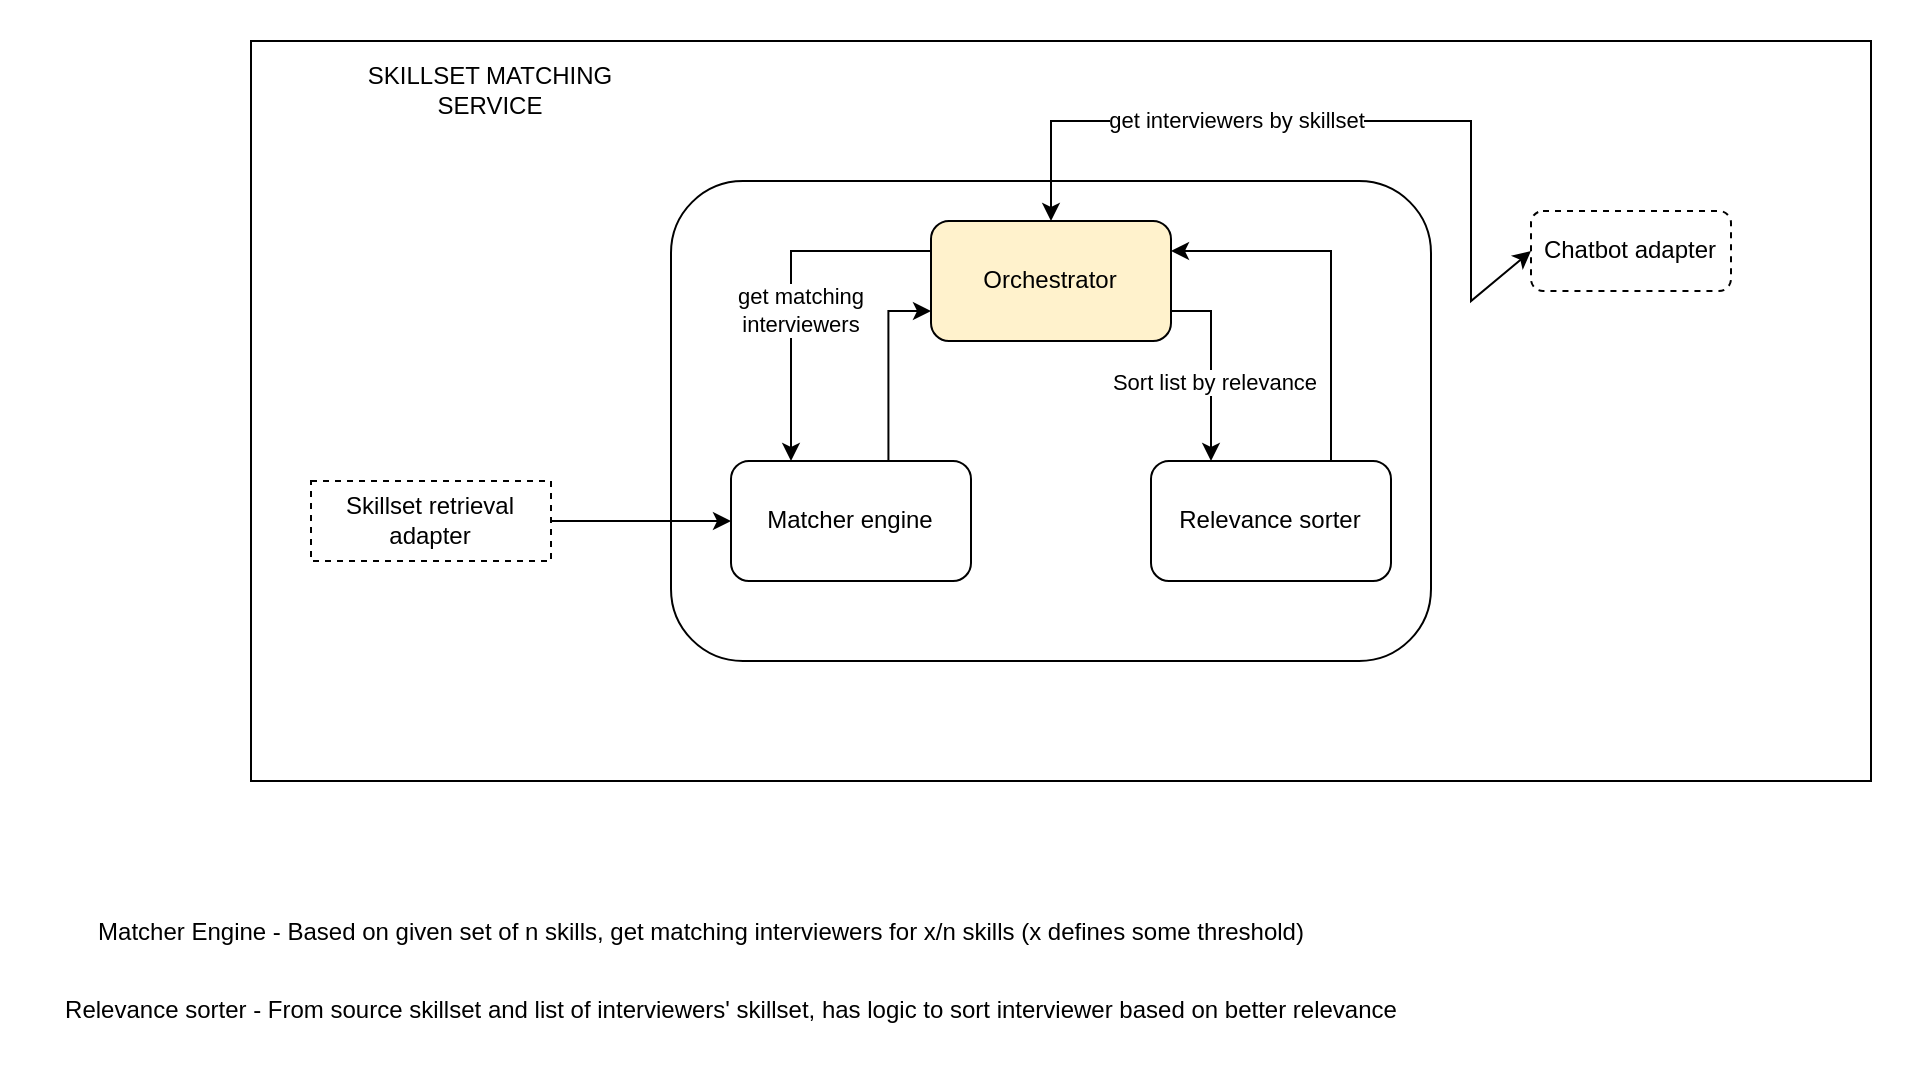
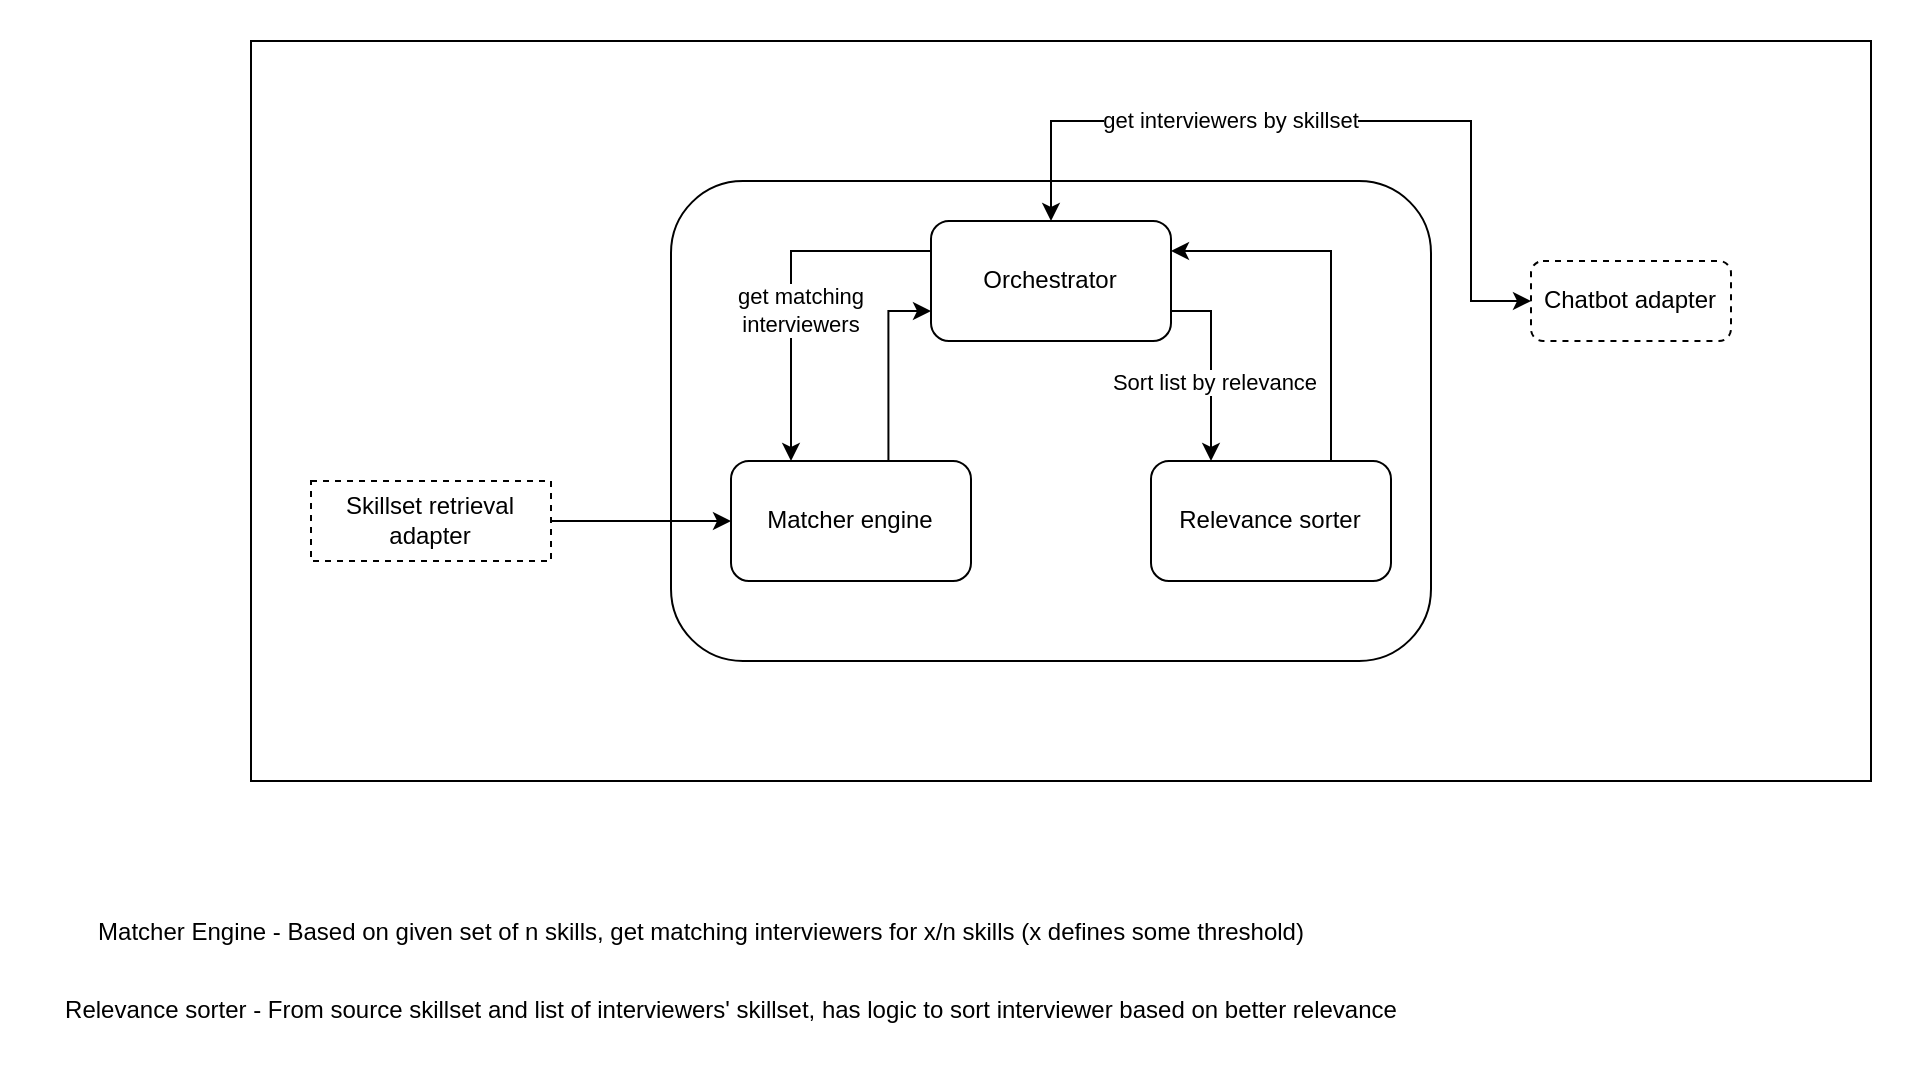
  <mxCell id="0" />
  <mxCell id="1" parent="0" />
  <mxCell id="2" value="" style="rounded=0;whiteSpace=wrap;html=1;" vertex="1" parent="1"><mxGeometry x="125" y="20" width="810" height="370" as="geometry" /></mxCell>
  <mxCell id="3" value="" style="rounded=1;whiteSpace=wrap;html=1;" vertex="1" parent="1"><mxGeometry x="335" y="90" width="380" height="240" as="geometry" /></mxCell>
  <mxCell id="4" style="edgeStyle=orthogonalEdgeStyle;rounded=0;orthogonalLoop=1;jettySize=auto;html=1;exitX=1;exitY=0.5;exitDx=0;exitDy=0;entryX=0;entryY=0.5;entryDx=0;entryDy=0;" edge="1" parent="1" source="5" target="13"><mxGeometry relative="1" as="geometry" /></mxCell>
  <mxCell id="5" value="Skillset retrieval adapter" style="whiteSpace=wrap;html=1;dashed=1;rounded=0;" vertex="1" parent="1"><mxGeometry x="155" y="240" width="120" height="40" as="geometry" /></mxCell>
- <mxCell id="6" value="Chatbot adapter" style="rounded=1;whiteSpace=wrap;html=1;dashed=1;" vertex="1" parent="1"><mxGeometry x="765" y="105" width="100" height="40" as="geometry" /></mxCell>
+ <mxCell id="6" value="Chatbot adapter" style="rounded=1;whiteSpace=wrap;html=1;dashed=1;" vertex="1" parent="1"><mxGeometry x="765" y="130" width="100" height="40" as="geometry" /></mxCell>
  <mxCell id="7" style="edgeStyle=orthogonalEdgeStyle;rounded=0;orthogonalLoop=1;jettySize=auto;html=1;exitX=0;exitY=0.25;exitDx=0;exitDy=0;entryX=0.25;entryY=0;entryDx=0;entryDy=0;" edge="1" parent="1" source="11" target="13"><mxGeometry relative="1" as="geometry" /></mxCell>
  <mxCell id="8" value="get matching&lt;div&gt;interviewers&lt;/div&gt;" style="edgeLabel;html=1;align=center;verticalAlign=middle;resizable=0;points=[];" vertex="1" connectable="0" parent="7"><mxGeometry x="0.137" y="4" relative="1" as="geometry"><mxPoint as="offset" /></mxGeometry></mxCell>
  <mxCell id="9" style="edgeStyle=orthogonalEdgeStyle;rounded=0;orthogonalLoop=1;jettySize=auto;html=1;exitX=1;exitY=0.75;exitDx=0;exitDy=0;entryX=0.25;entryY=0;entryDx=0;entryDy=0;" edge="1" parent="1" source="11" target="15"><mxGeometry relative="1" as="geometry" /></mxCell>
  <mxCell id="10" value="Sort list by relevance" style="edgeLabel;html=1;align=center;verticalAlign=middle;resizable=0;points=[];" vertex="1" connectable="0" parent="9"><mxGeometry x="-0.011" y="1" relative="1" as="geometry"><mxPoint y="8" as="offset" /></mxGeometry></mxCell>
- <mxCell id="11" value="Orchestrator" style="rounded=1;whiteSpace=wrap;html=1;fillColor=#fff2cc;" vertex="1" parent="1"><mxGeometry x="465" y="110" width="120" height="60" as="geometry" /></mxCell>
+ <mxCell id="11" value="Orchestrator" style="rounded=1;whiteSpace=wrap;html=1;" vertex="1" parent="1"><mxGeometry x="465" y="110" width="120" height="60" as="geometry" /></mxCell>
  <mxCell id="12" style="edgeStyle=orthogonalEdgeStyle;rounded=0;orthogonalLoop=1;jettySize=auto;html=1;exitX=0.656;exitY=0.033;exitDx=0;exitDy=0;entryX=0;entryY=0.75;entryDx=0;entryDy=0;exitPerimeter=0;" edge="1" parent="1" source="13" target="11"><mxGeometry relative="1" as="geometry" /></mxCell>
  <mxCell id="13" value="Matcher engine" style="rounded=1;whiteSpace=wrap;html=1;" vertex="1" parent="1"><mxGeometry x="365" y="230" width="120" height="60" as="geometry" /></mxCell>
  <mxCell id="14" style="edgeStyle=orthogonalEdgeStyle;rounded=0;orthogonalLoop=1;jettySize=auto;html=1;exitX=0.75;exitY=0;exitDx=0;exitDy=0;entryX=1;entryY=0.25;entryDx=0;entryDy=0;" edge="1" parent="1" source="15" target="11"><mxGeometry relative="1" as="geometry" /></mxCell>
  <mxCell id="15" value="Relevance sorter" style="rounded=1;whiteSpace=wrap;html=1;" vertex="1" parent="1"><mxGeometry x="575" y="230" width="120" height="60" as="geometry" /></mxCell>
  <mxCell id="16" value="Matcher Engine - Based on given set of n skills, get matching interviewers for x/n skills (x defines some threshold)&lt;div&gt;&lt;br&gt;&lt;/div&gt;" style="text;html=1;align=center;verticalAlign=middle;resizable=0;points=[];autosize=1;strokeColor=none;fillColor=none;" vertex="1" parent="1"><mxGeometry x="35" y="453" width="630" height="40" as="geometry" /></mxCell>
  <mxCell id="17" value="Relevance sorter - From source skillset and list of interviewers' skillset, has logic to sort interviewer based on better relevance" style="text;html=1;align=center;verticalAlign=middle;resizable=0;points=[];autosize=1;strokeColor=none;fillColor=none;" vertex="1" parent="1"><mxGeometry x="20" y="490" width="690" height="30" as="geometry" /></mxCell>
  <mxCell id="18" value="get interviewers by skillset" style="endArrow=classic;startArrow=classic;html=1;rounded=0;entryX=0;entryY=0.5;entryDx=0;entryDy=0;exitX=0.5;exitY=0;exitDx=0;exitDy=0;" edge="1" parent="1" source="11" target="6"><mxGeometry x="-0.263" width="50" height="50" relative="1" as="geometry"><mxPoint x="605" y="320" as="sourcePoint" /><mxPoint x="655" y="270" as="targetPoint" /><Array as="points"><mxPoint x="525" y="60" /><mxPoint x="735" y="60" /><mxPoint x="735" y="150" /></Array><mxPoint as="offset" /></mxGeometry></mxCell>
- <mxCell id="19" value="SKILLSET MATCHING SERVICE" style="text;html=1;align=center;verticalAlign=middle;whiteSpace=wrap;rounded=0;" vertex="1" parent="1"><mxGeometry x="165" y="30" width="160" height="30" as="geometry" /></mxCell>
